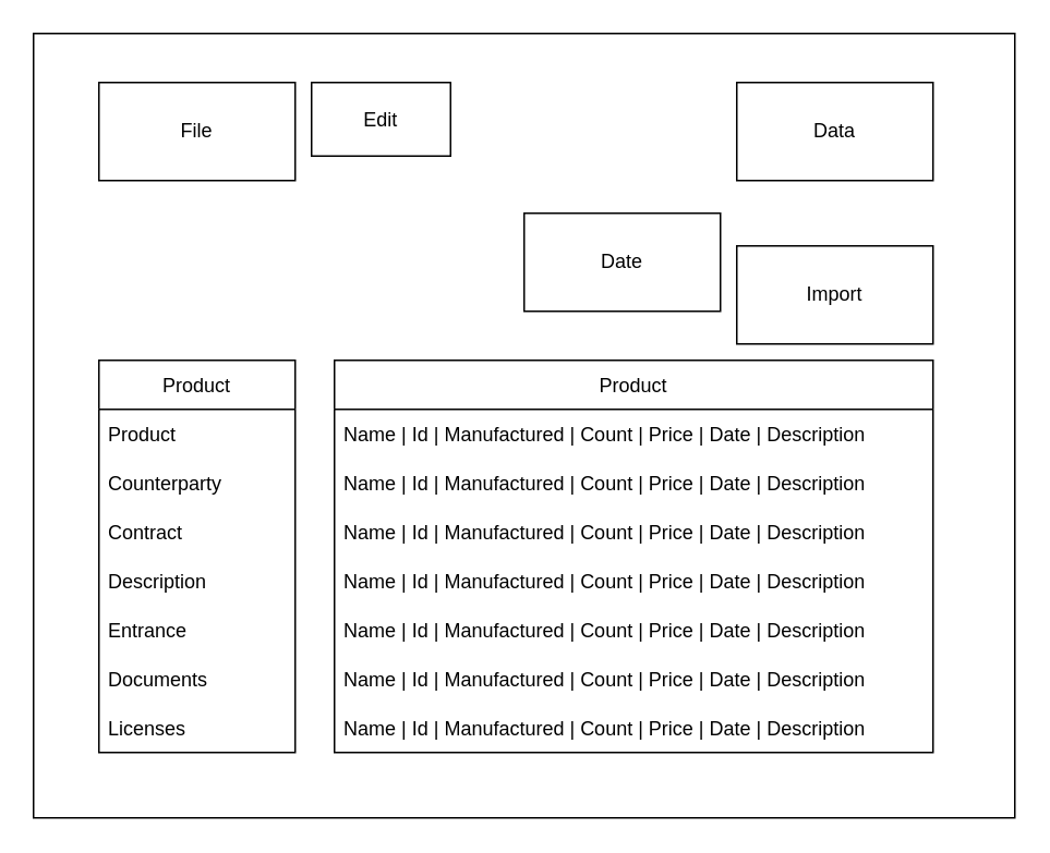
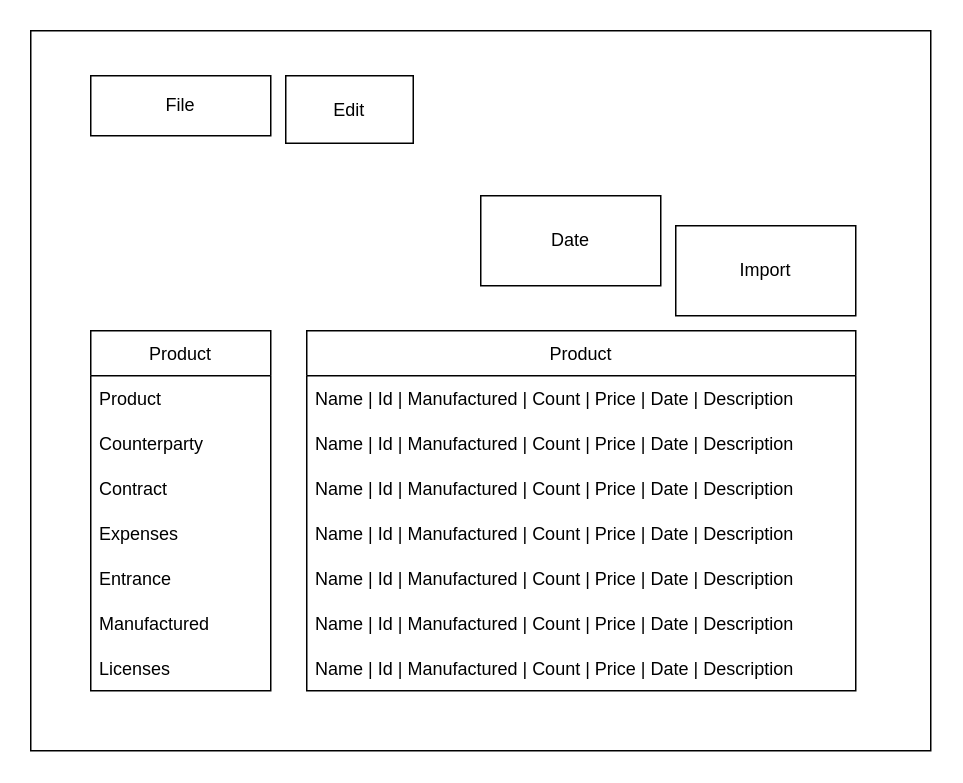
  <mxCell id="0" />
  <mxCell id="1" parent="0" />
  <mxCell id="2" value="" style="rounded=0;whiteSpace=wrap;html=1;" vertex="1" parent="1"><mxGeometry x="20" y="20" width="600" height="480" as="geometry" /></mxCell>
- <mxCell id="3" value="File" style="rounded=0;whiteSpace=wrap;html=1;" vertex="1" parent="1"><mxGeometry x="60" y="50" width="120" height="60" as="geometry" /></mxCell>
+ <mxCell id="3" value="File" style="rounded=0;whiteSpace=wrap;html=1;" vertex="1" parent="1"><mxGeometry x="60" y="50" width="120" height="40" as="geometry" /></mxCell>
  <mxCell id="4" value="Edit" style="rounded=0;whiteSpace=wrap;html=1;" vertex="1" parent="1"><mxGeometry x="190" y="50" width="85" height="45" as="geometry" /></mxCell>
- <mxCell id="5" value="Data" style="rounded=0;whiteSpace=wrap;html=1;" vertex="1" parent="1"><mxGeometry x="450" y="50" width="120" height="60" as="geometry" /></mxCell>
  <mxCell id="6" value="Date" style="rounded=0;whiteSpace=wrap;html=1;" vertex="1" parent="1"><mxGeometry x="320" y="130" width="120" height="60" as="geometry" /></mxCell>
  <mxCell id="7" value="Import" style="rounded=0;whiteSpace=wrap;html=1;" vertex="1" parent="1"><mxGeometry x="450" y="150" width="120" height="60" as="geometry" /></mxCell>
  <mxCell id="8" value="Product" style="swimlane;fontStyle=0;childLayout=stackLayout;horizontal=1;startSize=30;horizontalStack=0;resizeParent=1;resizeParentMax=0;resizeLast=0;collapsible=1;marginBottom=0;" vertex="1" parent="1"><mxGeometry x="60" y="220" width="120" height="240" as="geometry" /></mxCell>
  <mxCell id="9" value="Product" style="text;strokeColor=none;fillColor=none;align=left;verticalAlign=middle;spacingLeft=4;spacingRight=4;overflow=hidden;points=[[0,0.5],[1,0.5]];portConstraint=eastwest;rotatable=0;" vertex="1" parent="8"><mxGeometry y="30" width="120" height="30" as="geometry" /></mxCell>
  <mxCell id="10" value="Сounterparty" style="text;strokeColor=none;fillColor=none;align=left;verticalAlign=middle;spacingLeft=4;spacingRight=4;overflow=hidden;points=[[0,0.5],[1,0.5]];portConstraint=eastwest;rotatable=0;" vertex="1" parent="8"><mxGeometry y="60" width="120" height="30" as="geometry" /></mxCell>
  <mxCell id="11" value="Contract" style="text;strokeColor=none;fillColor=none;align=left;verticalAlign=middle;spacingLeft=4;spacingRight=4;overflow=hidden;points=[[0,0.5],[1,0.5]];portConstraint=eastwest;rotatable=0;" vertex="1" parent="8"><mxGeometry y="90" width="120" height="30" as="geometry" /></mxCell>
- <mxCell id="12" value="Description" style="text;strokeColor=none;fillColor=none;align=left;verticalAlign=middle;spacingLeft=4;spacingRight=4;overflow=hidden;points=[[0,0.5],[1,0.5]];portConstraint=eastwest;rotatable=0;" vertex="1" parent="8"><mxGeometry y="120" width="120" height="30" as="geometry" /></mxCell>
+ <mxCell id="12" value="Expenses" style="text;strokeColor=none;fillColor=none;align=left;verticalAlign=middle;spacingLeft=4;spacingRight=4;overflow=hidden;points=[[0,0.5],[1,0.5]];portConstraint=eastwest;rotatable=0;" vertex="1" parent="8"><mxGeometry y="120" width="120" height="30" as="geometry" /></mxCell>
  <mxCell id="13" value="Entrance" style="text;strokeColor=none;fillColor=none;align=left;verticalAlign=middle;spacingLeft=4;spacingRight=4;overflow=hidden;points=[[0,0.5],[1,0.5]];portConstraint=eastwest;rotatable=0;" vertex="1" parent="8"><mxGeometry y="150" width="120" height="30" as="geometry" /></mxCell>
- <mxCell id="14" value="Documents" style="text;strokeColor=none;fillColor=none;align=left;verticalAlign=middle;spacingLeft=4;spacingRight=4;overflow=hidden;points=[[0,0.5],[1,0.5]];portConstraint=eastwest;rotatable=0;" vertex="1" parent="8"><mxGeometry y="180" width="120" height="30" as="geometry" /></mxCell>
+ <mxCell id="14" value="Manufactured" style="text;strokeColor=none;fillColor=none;align=left;verticalAlign=middle;spacingLeft=4;spacingRight=4;overflow=hidden;points=[[0,0.5],[1,0.5]];portConstraint=eastwest;rotatable=0;" vertex="1" parent="8"><mxGeometry y="180" width="120" height="30" as="geometry" /></mxCell>
  <mxCell id="15" value="Licenses" style="text;strokeColor=none;fillColor=none;align=left;verticalAlign=middle;spacingLeft=4;spacingRight=4;overflow=hidden;points=[[0,0.5],[1,0.5]];portConstraint=eastwest;rotatable=0;" vertex="1" parent="8"><mxGeometry y="210" width="120" height="30" as="geometry" /></mxCell>
  <mxCell id="16" value="Product" style="swimlane;fontStyle=0;childLayout=stackLayout;horizontal=1;startSize=30;horizontalStack=0;resizeParent=1;resizeParentMax=0;resizeLast=0;collapsible=1;marginBottom=0;" vertex="1" parent="1"><mxGeometry x="204" y="220" width="366" height="240" as="geometry" /></mxCell>
  <mxCell id="17" value="Name | Id | Manufactured | Count | Price | Date | Description" style="text;strokeColor=none;fillColor=none;align=left;verticalAlign=middle;spacingLeft=4;spacingRight=4;overflow=hidden;points=[[0,0.5],[1,0.5]];portConstraint=eastwest;rotatable=0;" vertex="1" parent="16"><mxGeometry y="30" width="366" height="30" as="geometry" /></mxCell>
  <mxCell id="18" value="Name | Id | Manufactured | Count | Price | Date | Description" style="text;strokeColor=none;fillColor=none;align=left;verticalAlign=middle;spacingLeft=4;spacingRight=4;overflow=hidden;points=[[0,0.5],[1,0.5]];portConstraint=eastwest;rotatable=0;" vertex="1" parent="16"><mxGeometry y="60" width="366" height="30" as="geometry" /></mxCell>
  <mxCell id="19" value="Name | Id | Manufactured | Count | Price | Date | Description" style="text;strokeColor=none;fillColor=none;align=left;verticalAlign=middle;spacingLeft=4;spacingRight=4;overflow=hidden;points=[[0,0.5],[1,0.5]];portConstraint=eastwest;rotatable=0;" vertex="1" parent="16"><mxGeometry y="90" width="366" height="30" as="geometry" /></mxCell>
  <mxCell id="20" value="Name | Id | Manufactured | Count | Price | Date | Description" style="text;strokeColor=none;fillColor=none;align=left;verticalAlign=middle;spacingLeft=4;spacingRight=4;overflow=hidden;points=[[0,0.5],[1,0.5]];portConstraint=eastwest;rotatable=0;" vertex="1" parent="16"><mxGeometry y="120" width="366" height="30" as="geometry" /></mxCell>
  <mxCell id="21" value="Name | Id | Manufactured | Count | Price | Date | Description" style="text;strokeColor=none;fillColor=none;align=left;verticalAlign=middle;spacingLeft=4;spacingRight=4;overflow=hidden;points=[[0,0.5],[1,0.5]];portConstraint=eastwest;rotatable=0;" vertex="1" parent="16"><mxGeometry y="150" width="366" height="30" as="geometry" /></mxCell>
  <mxCell id="22" value="Name | Id | Manufactured | Count | Price | Date | Description" style="text;strokeColor=none;fillColor=none;align=left;verticalAlign=middle;spacingLeft=4;spacingRight=4;overflow=hidden;points=[[0,0.5],[1,0.5]];portConstraint=eastwest;rotatable=0;" vertex="1" parent="16"><mxGeometry y="180" width="366" height="30" as="geometry" /></mxCell>
  <mxCell id="23" value="Name | Id | Manufactured | Count | Price | Date | Description" style="text;strokeColor=none;fillColor=none;align=left;verticalAlign=middle;spacingLeft=4;spacingRight=4;overflow=hidden;points=[[0,0.5],[1,0.5]];portConstraint=eastwest;rotatable=0;" vertex="1" parent="16"><mxGeometry y="210" width="366" height="30" as="geometry" /></mxCell>
